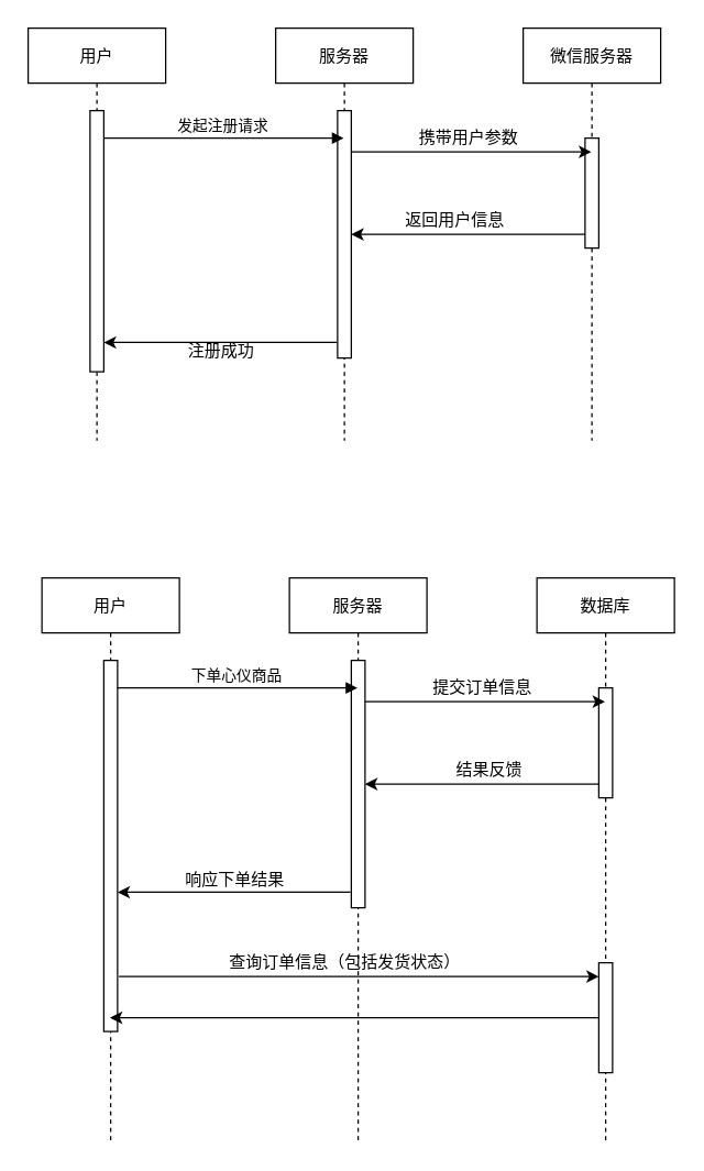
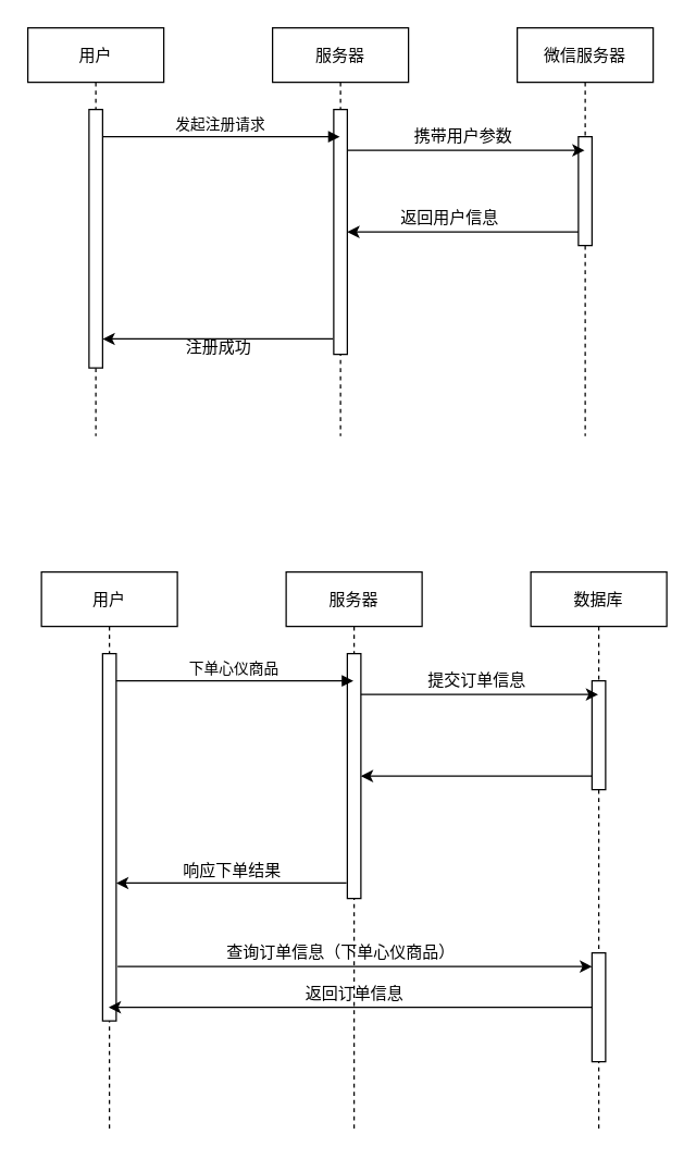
  <mxCell id="0" />
  <mxCell id="1" parent="0" />
  <mxCell id="2" value="用户" style="shape=umlLifeline;perimeter=lifelinePerimeter;container=1;collapsible=0;recursiveResize=0;rounded=0;shadow=0;strokeWidth=1;" parent="1" vertex="1"><mxGeometry x="20" y="20" width="100" height="300" as="geometry" /></mxCell>
  <mxCell id="3" value="" style="points=[];perimeter=orthogonalPerimeter;rounded=0;shadow=0;strokeWidth=1;" vertex="1" parent="2"><mxGeometry x="45" y="60" width="10" height="190" as="geometry" /></mxCell>
  <mxCell id="4" value="服务器" style="shape=umlLifeline;perimeter=lifelinePerimeter;container=1;collapsible=0;recursiveResize=0;rounded=0;shadow=0;strokeWidth=1;" parent="1" vertex="1"><mxGeometry x="200" y="20" width="100" height="300" as="geometry" /></mxCell>
  <mxCell id="5" value="" style="points=[];perimeter=orthogonalPerimeter;rounded=0;shadow=0;strokeWidth=1;" parent="4" vertex="1"><mxGeometry x="45" y="60" width="10" height="180" as="geometry" /></mxCell>
  <mxCell id="6" value="发起注册请求" style="verticalAlign=bottom;endArrow=block;shadow=0;strokeWidth=1;" parent="1" target="4" edge="1"><mxGeometry relative="1" as="geometry"><mxPoint x="75" y="100" as="sourcePoint" /></mxGeometry></mxCell>
  <mxCell id="7" value="微信服务器" style="shape=umlLifeline;perimeter=lifelinePerimeter;container=1;collapsible=0;recursiveResize=0;rounded=0;shadow=0;strokeWidth=1;" vertex="1" parent="1"><mxGeometry x="380" y="20" width="100" height="300" as="geometry" /></mxCell>
  <mxCell id="8" value="" style="points=[];perimeter=orthogonalPerimeter;rounded=0;shadow=0;strokeWidth=1;" vertex="1" parent="7"><mxGeometry x="45" y="80" width="10" height="80" as="geometry" /></mxCell>
  <mxCell id="9" value="" style="edgeStyle=orthogonalEdgeStyle;rounded=0;orthogonalLoop=1;jettySize=auto;html=1;" edge="1" parent="1" source="5" target="7"><mxGeometry relative="1" as="geometry"><mxPoint x="335" y="185" as="targetPoint" /><Array as="points"><mxPoint x="370" y="110" /><mxPoint x="370" y="110" /></Array></mxGeometry></mxCell>
  <mxCell id="10" value="携带用户参数" style="text;html=1;align=center;verticalAlign=middle;resizable=0;points=[];autosize=1;strokeColor=none;" vertex="1" parent="1"><mxGeometry x="295" y="90" width="90" height="20" as="geometry" /></mxCell>
  <mxCell id="11" value="" style="edgeStyle=orthogonalEdgeStyle;rounded=0;orthogonalLoop=1;jettySize=auto;html=1;" edge="1" parent="1" source="8"><mxGeometry relative="1" as="geometry"><mxPoint x="255" y="170" as="targetPoint" /><Array as="points"><mxPoint x="255" y="170" /></Array></mxGeometry></mxCell>
  <mxCell id="12" value="返回用户信息" style="text;html=1;align=center;verticalAlign=middle;resizable=0;points=[];autosize=1;strokeColor=none;" vertex="1" parent="1"><mxGeometry x="285" y="150" width="90" height="20" as="geometry" /></mxCell>
  <mxCell id="13" value="" style="endArrow=classic;html=1;exitX=-0.06;exitY=0.937;exitDx=0;exitDy=0;exitPerimeter=0;" edge="1" parent="1" source="5" target="3"><mxGeometry width="50" height="50" relative="1" as="geometry"><mxPoint x="300" y="290" as="sourcePoint" /><mxPoint x="350" y="240" as="targetPoint" /></mxGeometry></mxCell>
  <mxCell id="14" value="注册成功" style="text;html=1;align=center;verticalAlign=middle;resizable=0;points=[];autosize=1;strokeColor=none;" vertex="1" parent="1"><mxGeometry x="130" y="245" width="60" height="20" as="geometry" /></mxCell>
  <mxCell id="15" value="用户" style="shape=umlLifeline;perimeter=lifelinePerimeter;container=1;collapsible=0;recursiveResize=0;rounded=0;shadow=0;strokeWidth=1;" vertex="1" parent="1"><mxGeometry x="30" y="420" width="100" height="410" as="geometry" /></mxCell>
  <mxCell id="16" value="" style="points=[];perimeter=orthogonalPerimeter;rounded=0;shadow=0;strokeWidth=1;" vertex="1" parent="15"><mxGeometry x="45" y="60" width="10" height="270" as="geometry" /></mxCell>
  <mxCell id="17" value="服务器" style="shape=umlLifeline;perimeter=lifelinePerimeter;container=1;collapsible=0;recursiveResize=0;rounded=0;shadow=0;strokeWidth=1;" vertex="1" parent="1"><mxGeometry x="210" y="420" width="100" height="410" as="geometry" /></mxCell>
  <mxCell id="18" value="" style="points=[];perimeter=orthogonalPerimeter;rounded=0;shadow=0;strokeWidth=1;" vertex="1" parent="17"><mxGeometry x="45" y="60" width="10" height="180" as="geometry" /></mxCell>
  <mxCell id="19" value="下单心仪商品" style="verticalAlign=bottom;endArrow=block;shadow=0;strokeWidth=1;" edge="1" parent="1" target="17"><mxGeometry relative="1" as="geometry"><mxPoint x="85" y="500" as="sourcePoint" /></mxGeometry></mxCell>
  <mxCell id="20" value="数据库" style="shape=umlLifeline;perimeter=lifelinePerimeter;container=1;collapsible=0;recursiveResize=0;rounded=0;shadow=0;strokeWidth=1;" vertex="1" parent="1"><mxGeometry x="390" y="420" width="100" height="410" as="geometry" /></mxCell>
  <mxCell id="21" value="" style="points=[];perimeter=orthogonalPerimeter;rounded=0;shadow=0;strokeWidth=1;" vertex="1" parent="20"><mxGeometry x="45" y="80" width="10" height="80" as="geometry" /></mxCell>
  <mxCell id="22" value="" style="points=[];perimeter=orthogonalPerimeter;rounded=0;shadow=0;strokeWidth=1;" vertex="1" parent="20"><mxGeometry x="45" y="280" width="10" height="80" as="geometry" /></mxCell>
  <mxCell id="23" value="" style="edgeStyle=orthogonalEdgeStyle;rounded=0;orthogonalLoop=1;jettySize=auto;html=1;" edge="1" parent="1" source="18" target="20"><mxGeometry relative="1" as="geometry"><mxPoint x="345" y="585" as="targetPoint" /><Array as="points"><mxPoint x="380" y="510" /><mxPoint x="380" y="510" /></Array></mxGeometry></mxCell>
  <mxCell id="24" value="提交订单信息" style="text;html=1;align=center;verticalAlign=middle;resizable=0;points=[];autosize=1;strokeColor=none;" vertex="1" parent="1"><mxGeometry x="305" y="490" width="90" height="20" as="geometry" /></mxCell>
  <mxCell id="25" value="" style="edgeStyle=orthogonalEdgeStyle;rounded=0;orthogonalLoop=1;jettySize=auto;html=1;" edge="1" parent="1"><mxGeometry relative="1" as="geometry"><mxPoint x="265" y="570" as="targetPoint" /><Array as="points"><mxPoint x="265" y="570" /></Array><mxPoint x="435" y="570" as="sourcePoint" /></mxGeometry></mxCell>
- <mxCell id="26" value="结果反馈" style="text;html=1;align=center;verticalAlign=middle;resizable=0;points=[];autosize=1;strokeColor=none;" vertex="1" parent="1"><mxGeometry x="325" y="550" width="60" height="20" as="geometry" /></mxCell>
  <mxCell id="27" value="" style="endArrow=classic;html=1;exitX=-0.06;exitY=0.937;exitDx=0;exitDy=0;exitPerimeter=0;" edge="1" parent="1" source="18" target="16"><mxGeometry width="50" height="50" relative="1" as="geometry"><mxPoint x="310" y="690" as="sourcePoint" /><mxPoint x="360" y="640" as="targetPoint" /></mxGeometry></mxCell>
  <mxCell id="28" value="响应下单结果" style="text;html=1;align=center;verticalAlign=middle;resizable=0;points=[];autosize=1;strokeColor=none;" vertex="1" parent="1"><mxGeometry x="125" y="630" width="90" height="20" as="geometry" /></mxCell>
  <mxCell id="29" value="" style="edgeStyle=orthogonalEdgeStyle;rounded=0;orthogonalLoop=1;jettySize=auto;html=1;" edge="1" parent="1" target="22"><mxGeometry relative="1" as="geometry"><mxPoint x="86" y="710" as="sourcePoint" /><Array as="points"><mxPoint x="86" y="710" /></Array></mxGeometry></mxCell>
  <mxCell id="30" value="" style="edgeStyle=orthogonalEdgeStyle;rounded=0;orthogonalLoop=1;jettySize=auto;html=1;" edge="1" parent="1" source="22" target="15"><mxGeometry relative="1" as="geometry"><mxPoint x="355" y="740" as="targetPoint" /><Array as="points"><mxPoint x="180" y="740" /><mxPoint x="180" y="740" /></Array></mxGeometry></mxCell>
- <mxCell id="31" value="查询订单信息（包括发货状态）" style="text;html=1;align=center;verticalAlign=middle;resizable=0;points=[];autosize=1;strokeColor=none;" vertex="1" parent="1"><mxGeometry x="160" y="690" width="180" height="20" as="geometry" /></mxCell>
+ <mxCell id="31" value="查询订单信息（下单心仪商品）" style="text;html=1;align=center;verticalAlign=middle;resizable=0;points=[];autosize=1;strokeColor=none;" vertex="1" parent="1"><mxGeometry x="160" y="690" width="180" height="20" as="geometry" /></mxCell>
+ <mxCell id="32" value="返回订单信息" style="text;html=1;align=center;verticalAlign=middle;resizable=0;points=[];autosize=1;strokeColor=none;" vertex="1" parent="1"><mxGeometry x="215" y="720" width="90" height="20" as="geometry" /></mxCell>
